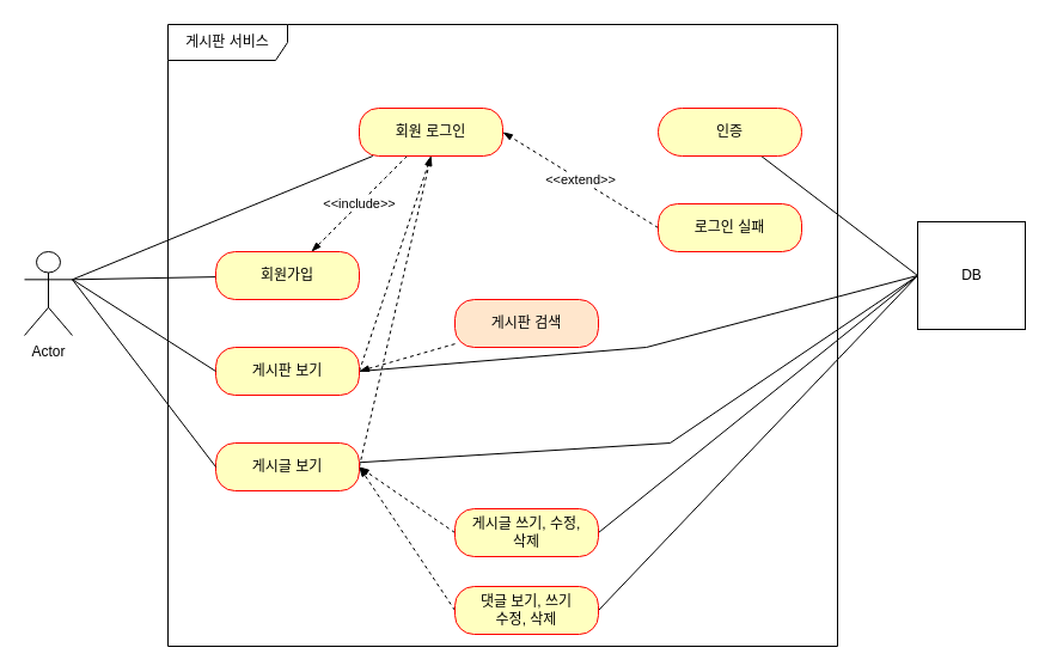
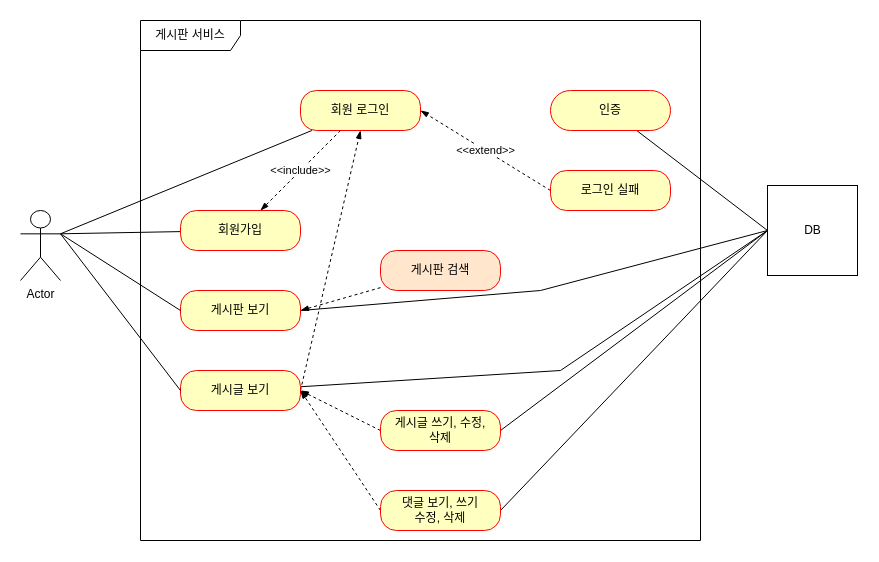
  <mxCell id="0" />
  <mxCell id="1" parent="0" />
  <mxCell id="2" value="Actor" style="shape=umlActor;verticalLabelPosition=bottom;verticalAlign=top;html=1;" vertex="1" parent="1"><mxGeometry x="20" y="210" width="40" height="70" as="geometry" /></mxCell>
  <mxCell id="3" value="게시판 서비스" style="shape=umlFrame;whiteSpace=wrap;html=1;width=100;height=30;" vertex="1" parent="1"><mxGeometry x="140" y="20" width="560" height="520" as="geometry" /></mxCell>
  <mxCell id="4" style="rounded=0;orthogonalLoop=1;jettySize=auto;html=1;entryX=1;entryY=0.333;entryDx=0;entryDy=0;entryPerimeter=0;jumpStyle=none;startArrow=none;startFill=0;endArrow=none;endFill=0;" edge="1" parent="1" source="5" target="2"><mxGeometry relative="1" as="geometry" /></mxCell>
  <mxCell id="5" value="회원가입" style="rounded=1;whiteSpace=wrap;html=1;arcSize=40;fontColor=#000000;fillColor=#ffffc0;strokeColor=#ff0000;" vertex="1" parent="1"><mxGeometry x="180" y="210" width="120" height="40" as="geometry" /></mxCell>
- <mxCell id="6" value="" style="edgeStyle=none;rounded=0;jumpStyle=none;orthogonalLoop=1;jettySize=auto;html=1;dashed=1;startArrow=none;startFill=0;endArrow=blockThin;endFill=1;entryX=0.5;entryY=1;entryDx=0;entryDy=0;exitX=1;exitY=0.5;exitDx=0;exitDy=0;" edge="1" parent="1" source="8" target="13"><mxGeometry relative="1" as="geometry" /></mxCell>
  <mxCell id="7" style="edgeStyle=none;rounded=0;jumpStyle=none;orthogonalLoop=1;jettySize=auto;html=1;entryX=0;entryY=0.5;entryDx=0;entryDy=0;startArrow=none;startFill=0;endArrow=none;endFill=0;exitX=1;exitY=0.5;exitDx=0;exitDy=0;" edge="1" parent="1" source="8" target="29"><mxGeometry relative="1" as="geometry"><Array as="points"><mxPoint x="540" y="290" /></Array></mxGeometry></mxCell>
  <mxCell id="8" value="게시판 보기" style="rounded=1;whiteSpace=wrap;html=1;arcSize=40;fontColor=#000000;fillColor=#ffffc0;strokeColor=#ff0000;" vertex="1" parent="1"><mxGeometry x="180" y="290" width="120" height="40" as="geometry" /></mxCell>
  <mxCell id="9" value="" style="edgeStyle=none;rounded=0;jumpStyle=none;orthogonalLoop=1;jettySize=auto;html=1;dashed=1;startArrow=none;startFill=0;endArrow=blockThin;endFill=1;entryX=0.5;entryY=1;entryDx=0;entryDy=0;exitX=1;exitY=0.5;exitDx=0;exitDy=0;" edge="1" parent="1" source="11" target="13"><mxGeometry relative="1" as="geometry" /></mxCell>
  <mxCell id="10" style="edgeStyle=none;rounded=0;jumpStyle=none;orthogonalLoop=1;jettySize=auto;html=1;entryX=0;entryY=0.5;entryDx=0;entryDy=0;startArrow=none;startFill=0;endArrow=none;endFill=0;" edge="1" parent="1" source="11" target="29"><mxGeometry relative="1" as="geometry"><Array as="points"><mxPoint x="560" y="370" /></Array></mxGeometry></mxCell>
  <mxCell id="11" value="게시글 보기" style="rounded=1;whiteSpace=wrap;html=1;arcSize=40;fontColor=#000000;fillColor=#ffffc0;strokeColor=#ff0000;" vertex="1" parent="1"><mxGeometry x="180" y="370" width="120" height="40" as="geometry" /></mxCell>
  <mxCell id="12" value="&amp;lt;&amp;lt;include&amp;gt;&amp;gt;" style="edgeStyle=none;rounded=0;jumpStyle=none;orthogonalLoop=1;jettySize=auto;html=1;startArrow=none;startFill=0;endArrow=blockThin;endFill=1;dashed=1;" edge="1" parent="1" source="13" target="5"><mxGeometry relative="1" as="geometry" /></mxCell>
  <mxCell id="13" value="회원 로그인" style="rounded=1;whiteSpace=wrap;html=1;arcSize=40;fontColor=#000000;fillColor=#ffffc0;strokeColor=#ff0000;" vertex="1" parent="1"><mxGeometry x="300" y="90" width="120" height="40" as="geometry" /></mxCell>
  <mxCell id="14" style="edgeStyle=none;rounded=0;jumpStyle=none;orthogonalLoop=1;jettySize=auto;html=1;entryX=0;entryY=0.5;entryDx=0;entryDy=0;startArrow=none;startFill=0;endArrow=none;endFill=0;" edge="1" parent="1" source="15" target="29"><mxGeometry relative="1" as="geometry" /></mxCell>
  <mxCell id="15" value="인증" style="rounded=1;whiteSpace=wrap;html=1;arcSize=50;fontColor=#000000;fillColor=#ffffc0;strokeColor=#ff0000;" vertex="1" parent="1"><mxGeometry x="550" y="90" width="120" height="40" as="geometry" /></mxCell>
  <mxCell id="16" value="&amp;lt;&amp;lt;extend&amp;gt;&amp;gt;" style="edgeStyle=none;rounded=0;jumpStyle=none;orthogonalLoop=1;jettySize=auto;html=1;entryX=1;entryY=0.5;entryDx=0;entryDy=0;dashed=1;startArrow=none;startFill=0;endArrow=blockThin;endFill=1;exitX=0;exitY=0.5;exitDx=0;exitDy=0;" edge="1" parent="1" source="17" target="13"><mxGeometry relative="1" as="geometry" /></mxCell>
  <mxCell id="17" value="로그인 실패" style="rounded=1;whiteSpace=wrap;html=1;arcSize=40;fontColor=#000000;fillColor=#ffffc0;strokeColor=#ff0000;" vertex="1" parent="1"><mxGeometry x="550" y="170" width="120" height="40" as="geometry" /></mxCell>
  <mxCell id="18" style="edgeStyle=none;rounded=0;jumpStyle=none;orthogonalLoop=1;jettySize=auto;html=1;dashed=1;startArrow=none;startFill=0;endArrow=blockThin;endFill=1;" edge="1" parent="1" source="19"><mxGeometry relative="1" as="geometry"><mxPoint x="300" y="310" as="targetPoint" /></mxGeometry></mxCell>
  <mxCell id="19" value="게시판 검색" style="rounded=1;whiteSpace=wrap;html=1;arcSize=40;fontColor=#000000;fillColor=#ffe6cc;strokeColor=#ff0000;" vertex="1" parent="1"><mxGeometry x="380" y="250" width="120" height="40" as="geometry" /></mxCell>
  <mxCell id="20" value="" style="edgeStyle=none;rounded=0;jumpStyle=none;orthogonalLoop=1;jettySize=auto;html=1;dashed=1;startArrow=none;startFill=0;endArrow=blockThin;endFill=1;exitX=0;exitY=0.5;exitDx=0;exitDy=0;entryX=1;entryY=0.5;entryDx=0;entryDy=0;" edge="1" parent="1" source="22" target="11"><mxGeometry relative="1" as="geometry" /></mxCell>
  <mxCell id="21" style="edgeStyle=none;rounded=0;jumpStyle=none;orthogonalLoop=1;jettySize=auto;html=1;entryX=0;entryY=0.5;entryDx=0;entryDy=0;startArrow=none;startFill=0;endArrow=none;endFill=0;exitX=1;exitY=0.5;exitDx=0;exitDy=0;" edge="1" parent="1" source="22" target="29"><mxGeometry relative="1" as="geometry" /></mxCell>
- <mxCell id="22" value="게시글 쓰기, 수정, &lt;br&gt;삭제" style="rounded=1;whiteSpace=wrap;html=1;arcSize=40;fontColor=#000000;fillColor=#ffffc0;strokeColor=#ff0000;" vertex="1" parent="1"><mxGeometry x="380" y="425" width="120" height="40" as="geometry" /></mxCell>
+ <mxCell id="22" value="게시글 쓰기, 수정, &lt;br&gt;삭제" style="rounded=1;whiteSpace=wrap;html=1;arcSize=40;fontColor=#000000;fillColor=#ffffc0;strokeColor=#ff0000;" vertex="1" parent="1"><mxGeometry x="380" y="410" width="120" height="40" as="geometry" /></mxCell>
  <mxCell id="23" style="edgeStyle=none;rounded=0;jumpStyle=none;orthogonalLoop=1;jettySize=auto;html=1;entryX=1;entryY=0.5;entryDx=0;entryDy=0;dashed=1;startArrow=none;startFill=0;endArrow=blockThin;endFill=1;exitX=0;exitY=0.5;exitDx=0;exitDy=0;" edge="1" parent="1" source="25" target="11"><mxGeometry relative="1" as="geometry" /></mxCell>
  <mxCell id="24" style="edgeStyle=none;rounded=0;jumpStyle=none;orthogonalLoop=1;jettySize=auto;html=1;entryX=0;entryY=0.5;entryDx=0;entryDy=0;startArrow=none;startFill=0;endArrow=none;endFill=0;exitX=1;exitY=0.5;exitDx=0;exitDy=0;" edge="1" parent="1" source="25" target="29"><mxGeometry relative="1" as="geometry" /></mxCell>
  <mxCell id="25" value="댓글 보기, 쓰기&lt;br&gt;수정, 삭제" style="rounded=1;whiteSpace=wrap;html=1;arcSize=40;fontColor=#000000;fillColor=#ffffc0;strokeColor=#ff0000;" vertex="1" parent="1"><mxGeometry x="380" y="490" width="120" height="40" as="geometry" /></mxCell>
  <mxCell id="26" style="rounded=0;orthogonalLoop=1;jettySize=auto;html=1;entryX=1;entryY=0.333;entryDx=0;entryDy=0;entryPerimeter=0;jumpStyle=none;startArrow=none;startFill=0;endArrow=none;endFill=0;" edge="1" parent="1" source="13" target="2"><mxGeometry relative="1" as="geometry"><mxPoint x="220.811" y="140" as="sourcePoint" /><mxPoint x="70" y="243.333" as="targetPoint" /></mxGeometry></mxCell>
  <mxCell id="27" style="rounded=0;orthogonalLoop=1;jettySize=auto;html=1;jumpStyle=none;startArrow=none;startFill=0;endArrow=none;endFill=0;exitX=0;exitY=0.5;exitDx=0;exitDy=0;entryX=1;entryY=0.333;entryDx=0;entryDy=0;entryPerimeter=0;" edge="1" parent="1" source="8" target="2"><mxGeometry relative="1" as="geometry"><mxPoint x="230.811" y="150" as="sourcePoint" /><mxPoint x="60" y="230" as="targetPoint" /></mxGeometry></mxCell>
  <mxCell id="28" style="rounded=0;orthogonalLoop=1;jettySize=auto;html=1;jumpStyle=none;startArrow=none;startFill=0;endArrow=none;endFill=0;exitX=0;exitY=0.5;exitDx=0;exitDy=0;entryX=1;entryY=0.333;entryDx=0;entryDy=0;entryPerimeter=0;" edge="1" parent="1" source="11" target="2"><mxGeometry relative="1" as="geometry"><mxPoint x="240.811" y="160" as="sourcePoint" /><mxPoint x="90" y="263.333" as="targetPoint" /></mxGeometry></mxCell>
  <mxCell id="29" value="DB" style="html=1;dropTarget=0;" vertex="1" parent="1"><mxGeometry x="767" y="185" width="90" height="90" as="geometry" /></mxCell>
  <mxCell id="30" style="edgeStyle=none;rounded=0;jumpStyle=none;orthogonalLoop=1;jettySize=auto;html=1;entryX=1;entryY=0.5;entryDx=0;entryDy=0;dashed=1;startArrow=none;startFill=0;endArrow=blockThin;endFill=1;" edge="1" parent="1" source="29" target="29"><mxGeometry relative="1" as="geometry" /></mxCell>
